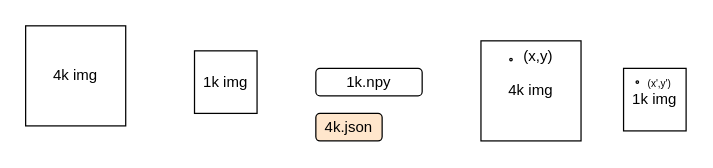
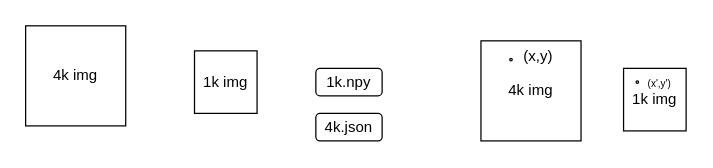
  <mxCell id="0" />
  <mxCell id="1" parent="0" />
  <mxCell id="2" value="4k img" style="whiteSpace=wrap;html=1;aspect=fixed;" vertex="1" parent="1"><mxGeometry x="20" y="20" width="80" height="80" as="geometry" /></mxCell>
  <mxCell id="3" value="1k img" style="whiteSpace=wrap;html=1;aspect=fixed;" vertex="1" parent="1"><mxGeometry x="155" y="40" width="50" height="50" as="geometry" /></mxCell>
- <mxCell id="4" value="1k.npy" style="rounded=1;whiteSpace=wrap;html=1;" vertex="1" parent="1"><mxGeometry x="252" y="54" width="85" height="22" as="geometry" /></mxCell>
- <mxCell id="5" value="4k.json" style="rounded=1;whiteSpace=wrap;html=1;fillColor=#ffe6cc;" vertex="1" parent="1"><mxGeometry x="252" y="90" width="53" height="22" as="geometry" /></mxCell>
+ <mxCell id="4" value="1k.npy" style="rounded=1;whiteSpace=wrap;html=1;" vertex="1" parent="1"><mxGeometry x="252" y="54" width="53" height="22" as="geometry" /></mxCell>
+ <mxCell id="5" value="4k.json" style="rounded=1;whiteSpace=wrap;html=1;" vertex="1" parent="1"><mxGeometry x="252" y="90" width="53" height="22" as="geometry" /></mxCell>
  <mxCell id="6" value="4k img" style="whiteSpace=wrap;html=1;aspect=fixed;" vertex="1" parent="1"><mxGeometry x="384" y="32" width="80" height="80" as="geometry" /></mxCell>
  <mxCell id="7" value="" style="ellipse;whiteSpace=wrap;html=1;" vertex="1" parent="1"><mxGeometry x="407" y="46" width="2" height="2" as="geometry" /></mxCell>
  <mxCell id="8" value="(x,y)" style="text;html=1;align=center;verticalAlign=middle;whiteSpace=wrap;rounded=0;" vertex="1" parent="1"><mxGeometry x="400" y="30" width="60" height="30" as="geometry" /></mxCell>
  <mxCell id="9" value="1k img" style="whiteSpace=wrap;html=1;aspect=fixed;" vertex="1" parent="1"><mxGeometry x="498" y="54" width="50" height="50" as="geometry" /></mxCell>
  <mxCell id="10" value="&lt;font style=&quot;font-size: 8px;&quot;&gt;(x',y')&lt;/font&gt;" style="text;html=1;align=center;verticalAlign=middle;whiteSpace=wrap;rounded=0;" vertex="1" parent="1"><mxGeometry x="508" y="56" width="38" height="18" as="geometry" /></mxCell>
  <mxCell id="11" value="" style="ellipse;whiteSpace=wrap;html=1;" vertex="1" parent="1"><mxGeometry x="508" y="64" width="2" height="2" as="geometry" /></mxCell>
